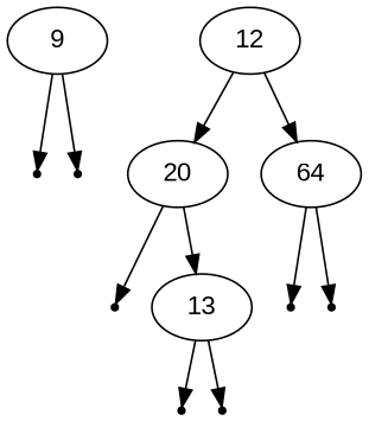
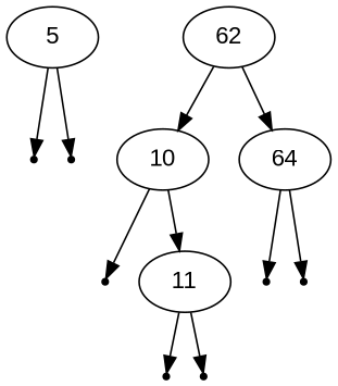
  digraph {
    node [fontname=Arial shape=point]
-   5 [label=9 shape=""]
+   5 [shape=""]
    null0
    null1
-   12 [shape=""]
-   10 [label=20 shape=""]
+   12 [label=62 shape=""]
+   10 [shape=""]
    n6 [label=64 shape=""]
    null2
-   11 [label=13 shape=""]
+   11 [shape=""]
    null5
    null6
    null3
    null4
    5 -> null0
    5 -> null1
    12 -> 10
    12 -> n6
    10 -> null2
    10 -> 11
    n6 -> null5
    n6 -> null6
    11 -> null3
    11 -> null4
  }
